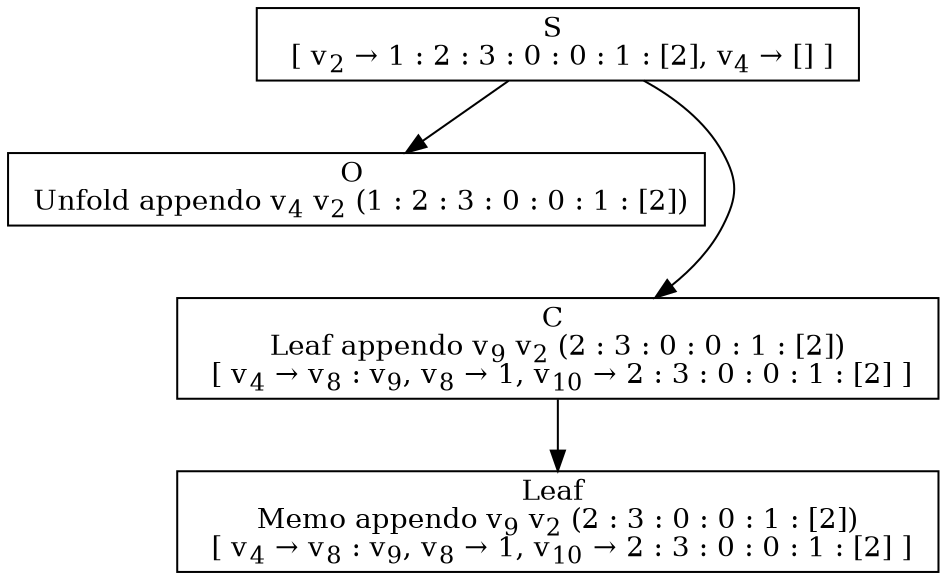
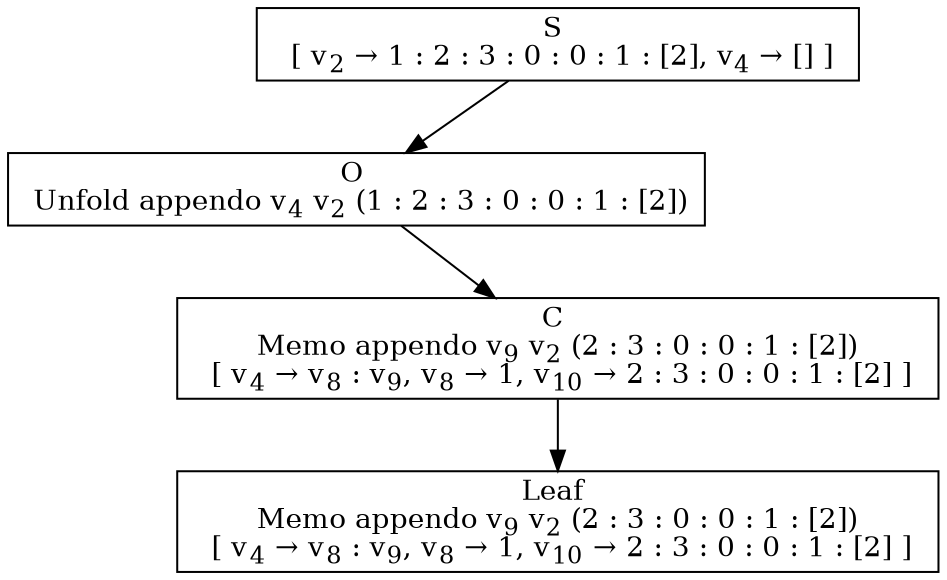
  digraph {
    rankdir=TB
    node [fillcolor=white shape=box style=filled]
    n1 [label=<O <BR/> Unfold appendo v<SUB>4</SUB> v<SUB>2</SUB> (1 : 2 : 3 : 0 : 0 : 1 : [2])>]
-   n2 [label=<C <BR/> Leaf appendo v<SUB>9</SUB> v<SUB>2</SUB> (2 : 3 : 0 : 0 : 1 : [2]) <BR/>  [ v<SUB>4</SUB> &rarr; v<SUB>8</SUB> : v<SUB>9</SUB>, v<SUB>8</SUB> &rarr; 1, v<SUB>10</SUB> &rarr; 2 : 3 : 0 : 0 : 1 : [2] ] >]
+   n2 [label=<C <BR/> Memo appendo v<SUB>9</SUB> v<SUB>2</SUB> (2 : 3 : 0 : 0 : 1 : [2]) <BR/>  [ v<SUB>4</SUB> &rarr; v<SUB>8</SUB> : v<SUB>9</SUB>, v<SUB>8</SUB> &rarr; 1, v<SUB>10</SUB> &rarr; 2 : 3 : 0 : 0 : 1 : [2] ] >]
    n3 [label=<S <BR/>  [ v<SUB>2</SUB> &rarr; 1 : 2 : 3 : 0 : 0 : 1 : [2], v<SUB>4</SUB> &rarr; [] ] >]
    n4 [label=<Leaf <BR/> Memo appendo v<SUB>9</SUB> v<SUB>2</SUB> (2 : 3 : 0 : 0 : 1 : [2]) <BR/>  [ v<SUB>4</SUB> &rarr; v<SUB>8</SUB> : v<SUB>9</SUB>, v<SUB>8</SUB> &rarr; 1, v<SUB>10</SUB> &rarr; 2 : 3 : 0 : 0 : 1 : [2] ] >]
-   n3 -> n2
+   n1 -> n2
    n2 -> n4
    n3 -> n1
  }
